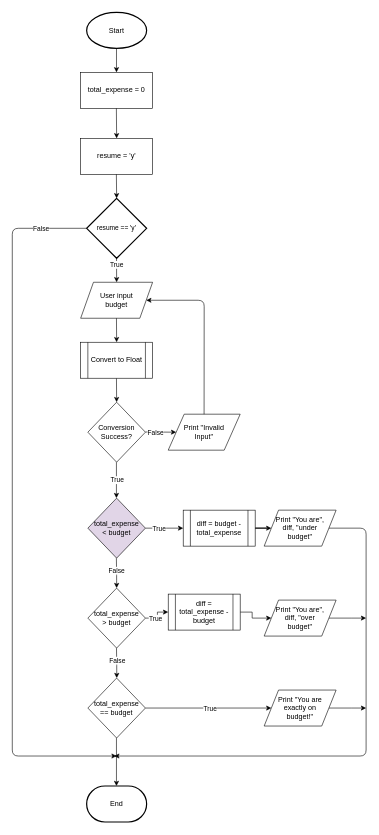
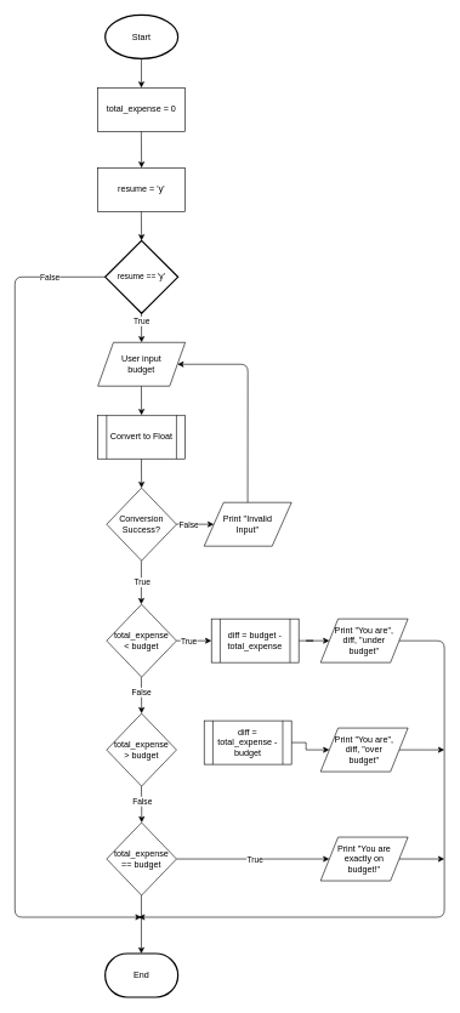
  <mxCell id="0" />
  <mxCell id="1" parent="0" />
  <mxCell id="2" value="Start" style="strokeWidth=2;html=1;shape=mxgraph.flowchart.start_1;whiteSpace=wrap;" vertex="1" parent="1"><mxGeometry x="144" y="20" width="100" height="60" as="geometry" /></mxCell>
  <mxCell id="3" value="" style="endArrow=classic;html=1;" edge="1" parent="1"><mxGeometry width="50" height="50" relative="1" as="geometry"><mxPoint x="193.76" y="80" as="sourcePoint" /><mxPoint x="193.76" y="120" as="targetPoint" /></mxGeometry></mxCell>
  <mxCell id="4" value="total_expense = 0" style="rounded=0;whiteSpace=wrap;html=1;" vertex="1" parent="1"><mxGeometry x="134" y="120" width="120" height="60" as="geometry" /></mxCell>
  <mxCell id="5" value="&lt;font style=&quot;font-size: 11px&quot;&gt;resume == 'y'&lt;/font&gt;" style="strokeWidth=2;html=1;shape=mxgraph.flowchart.decision;whiteSpace=wrap;" vertex="1" parent="1"><mxGeometry x="144" y="330" width="100" height="100" as="geometry" /></mxCell>
  <mxCell id="6" value="" style="endArrow=classic;html=1;exitX=0;exitY=0.5;exitDx=0;exitDy=0;exitPerimeter=0;" edge="1" parent="1" source="5"><mxGeometry width="50" height="50" relative="1" as="geometry"><mxPoint x="110" y="370" as="sourcePoint" /><mxPoint x="194" y="1260" as="targetPoint" /><Array as="points"><mxPoint x="20" y="380" /><mxPoint x="20" y="1260" /></Array></mxGeometry></mxCell>
  <mxCell id="7" value="False" style="edgeLabel;html=1;align=center;verticalAlign=middle;resizable=0;points=[];" vertex="1" connectable="0" parent="6"><mxGeometry x="-0.873" y="2" relative="1" as="geometry"><mxPoint x="-1.6" y="-2" as="offset" /></mxGeometry></mxCell>
  <mxCell id="8" value="" style="endArrow=classic;html=1;" edge="1" parent="1"><mxGeometry width="50" height="50" relative="1" as="geometry"><mxPoint x="193.8" y="430" as="sourcePoint" /><mxPoint x="194" y="470" as="targetPoint" /></mxGeometry></mxCell>
  <mxCell id="9" value="True" style="edgeLabel;html=1;align=center;verticalAlign=middle;resizable=0;points=[];" vertex="1" connectable="0" parent="8"><mxGeometry x="-0.43" y="1" relative="1" as="geometry"><mxPoint x="-0.86" as="offset" /></mxGeometry></mxCell>
  <mxCell id="10" value="User input&lt;br&gt;budget" style="shape=parallelogram;perimeter=parallelogramPerimeter;whiteSpace=wrap;html=1;size=0.178;" vertex="1" parent="1"><mxGeometry x="134" y="470" width="120" height="60" as="geometry" /></mxCell>
  <mxCell id="11" value="" style="endArrow=classic;html=1;" edge="1" parent="1"><mxGeometry width="50" height="50" relative="1" as="geometry"><mxPoint x="193.71" y="530" as="sourcePoint" /><mxPoint x="194" y="570" as="targetPoint" /></mxGeometry></mxCell>
  <mxCell id="12" value="" style="endArrow=classic;html=1;" edge="1" parent="1"><mxGeometry width="50" height="50" relative="1" as="geometry"><mxPoint x="193.71" y="630" as="sourcePoint" /><mxPoint x="194" y="670" as="targetPoint" /></mxGeometry></mxCell>
  <mxCell id="13" value="Conversion&lt;br&gt;Success?" style="rhombus;whiteSpace=wrap;html=1;" vertex="1" parent="1"><mxGeometry x="146" y="670" width="96" height="100" as="geometry" /></mxCell>
  <mxCell id="14" value="" style="endArrow=classic;html=1;entryX=0;entryY=0.5;entryDx=0;entryDy=0;" edge="1" parent="1" target="19"><mxGeometry width="50" height="50" relative="1" as="geometry"><mxPoint x="242" y="719.66" as="sourcePoint" /><mxPoint x="328" y="719.66" as="targetPoint" /></mxGeometry></mxCell>
  <mxCell id="15" value="False" style="edgeLabel;html=1;align=center;verticalAlign=middle;resizable=0;points=[];" vertex="1" connectable="0" parent="14"><mxGeometry x="0.182" y="-1" relative="1" as="geometry"><mxPoint x="-13.03" y="-0.66" as="offset" /></mxGeometry></mxCell>
  <mxCell id="16" value="Convert to Float" style="shape=process;whiteSpace=wrap;html=1;backgroundOutline=1;" vertex="1" parent="1"><mxGeometry x="134" y="570" width="120" height="60" as="geometry" /></mxCell>
  <mxCell id="17" value="" style="endArrow=classic;html=1;" edge="1" parent="1"><mxGeometry width="50" height="50" relative="1" as="geometry"><mxPoint x="193.66" y="770" as="sourcePoint" /><mxPoint x="193.66" y="830" as="targetPoint" /></mxGeometry></mxCell>
  <mxCell id="18" value="True" style="edgeLabel;html=1;align=center;verticalAlign=middle;resizable=0;points=[];" vertex="1" connectable="0" parent="17"><mxGeometry x="-0.433" y="-1" relative="1" as="geometry"><mxPoint x="1.34" y="12.95" as="offset" /></mxGeometry></mxCell>
  <mxCell id="19" value="Print &quot;Invalid&lt;br&gt;Input&quot;" style="shape=parallelogram;perimeter=parallelogramPerimeter;whiteSpace=wrap;html=1;size=0.222;" vertex="1" parent="1"><mxGeometry x="280" y="690" width="120" height="60" as="geometry" /></mxCell>
  <mxCell id="20" value="" style="edgeStyle=orthogonalEdgeStyle;rounded=0;orthogonalLoop=1;jettySize=auto;html=1;" edge="1" parent="1" source="22" target="33"><mxGeometry relative="1" as="geometry" /></mxCell>
  <mxCell id="21" value="True" style="edgeLabel;html=1;align=center;verticalAlign=middle;resizable=0;points=[];" vertex="1" connectable="0" parent="20"><mxGeometry x="-0.244" y="1" relative="1" as="geometry"><mxPoint x="-1.1" y="1" as="offset" /></mxGeometry></mxCell>
- <mxCell id="22" value="total_expense&lt;br&gt;&amp;lt; budget" style="rhombus;whiteSpace=wrap;html=1;fillColor=#e1d5e7;" vertex="1" parent="1"><mxGeometry x="146" y="830" width="96" height="100" as="geometry" /></mxCell>
- <mxCell id="23" value="" style="edgeStyle=orthogonalEdgeStyle;rounded=0;orthogonalLoop=1;jettySize=auto;html=1;" edge="1" parent="1" source="25" target="35"><mxGeometry relative="1" as="geometry" /></mxCell>
- <mxCell id="24" value="True" style="edgeLabel;html=1;align=center;verticalAlign=middle;resizable=0;points=[];" vertex="1" connectable="0" parent="23"><mxGeometry x="-0.284" y="-1" relative="1" as="geometry"><mxPoint x="-0.14" y="-1" as="offset" /></mxGeometry></mxCell>
+ <mxCell id="22" value="total_expense&lt;br&gt;&amp;lt; budget" style="rhombus;whiteSpace=wrap;html=1;" vertex="1" parent="1"><mxGeometry x="146" y="830" width="96" height="100" as="geometry" /></mxCell>
  <mxCell id="25" value="total_expense&lt;br&gt;&amp;gt; budget" style="rhombus;whiteSpace=wrap;html=1;" vertex="1" parent="1"><mxGeometry x="146" y="980" width="96" height="100" as="geometry" /></mxCell>
  <mxCell id="26" value="" style="endArrow=classic;html=1;" edge="1" parent="1"><mxGeometry width="50" height="50" relative="1" as="geometry"><mxPoint x="193.58" y="930" as="sourcePoint" /><mxPoint x="194" y="980" as="targetPoint" /><Array as="points"><mxPoint x="194" y="960" /></Array></mxGeometry></mxCell>
  <mxCell id="27" value="False" style="edgeLabel;html=1;align=center;verticalAlign=middle;resizable=0;points=[];" vertex="1" connectable="0" parent="26"><mxGeometry x="-0.166" relative="1" as="geometry"><mxPoint as="offset" /></mxGeometry></mxCell>
  <mxCell id="28" value="" style="endArrow=classic;html=1;entryX=1;entryY=0.5;entryDx=0;entryDy=0;" edge="1" parent="1" target="10"><mxGeometry width="50" height="50" relative="1" as="geometry"><mxPoint x="339.83" y="690" as="sourcePoint" /><mxPoint x="339.83" y="630" as="targetPoint" /><Array as="points"><mxPoint x="340" y="500" /></Array></mxGeometry></mxCell>
  <mxCell id="29" value="" style="endArrow=classic;html=1;" edge="1" parent="1"><mxGeometry width="50" height="50" relative="1" as="geometry"><mxPoint x="193.58" y="180" as="sourcePoint" /><mxPoint x="194" y="230" as="targetPoint" /></mxGeometry></mxCell>
  <mxCell id="30" value="resume = 'y'" style="rounded=0;whiteSpace=wrap;html=1;" vertex="1" parent="1"><mxGeometry x="134" y="230" width="120" height="60" as="geometry" /></mxCell>
  <mxCell id="31" value="" style="endArrow=classic;html=1;" edge="1" parent="1"><mxGeometry width="50" height="50" relative="1" as="geometry"><mxPoint x="193.58" y="290" as="sourcePoint" /><mxPoint x="194" y="330" as="targetPoint" /></mxGeometry></mxCell>
  <mxCell id="32" value="" style="edgeStyle=orthogonalEdgeStyle;rounded=0;orthogonalLoop=1;jettySize=auto;html=1;" edge="1" parent="1" source="33" target="36"><mxGeometry relative="1" as="geometry" /></mxCell>
- <mxCell id="33" value="diff = budget - total_expense" style="shape=process;whiteSpace=wrap;html=1;backgroundOutline=1;" vertex="1" parent="1"><mxGeometry x="305" y="850" width="120" height="60" as="geometry" /></mxCell>
+ <mxCell id="33" value="diff = budget - total_expense" style="shape=process;whiteSpace=wrap;html=1;backgroundOutline=1;" vertex="1" parent="1"><mxGeometry x="290" y="850" width="120" height="60" as="geometry" /></mxCell>
  <mxCell id="34" value="" style="edgeStyle=orthogonalEdgeStyle;rounded=0;orthogonalLoop=1;jettySize=auto;html=1;" edge="1" parent="1" source="35" target="38"><mxGeometry relative="1" as="geometry" /></mxCell>
  <mxCell id="35" value="diff = total_expense - budget" style="shape=process;whiteSpace=wrap;html=1;backgroundOutline=1;" vertex="1" parent="1"><mxGeometry x="280" y="990" width="120" height="60" as="geometry" /></mxCell>
  <mxCell id="36" value="Print &quot;You are&quot;,&lt;br&gt;diff, &quot;under&lt;br&gt;budget&quot;" style="shape=parallelogram;perimeter=parallelogramPerimeter;whiteSpace=wrap;html=1;" vertex="1" parent="1"><mxGeometry x="440" y="850" width="120" height="60" as="geometry" /></mxCell>
  <mxCell id="37" value="" style="edgeStyle=orthogonalEdgeStyle;rounded=0;orthogonalLoop=1;jettySize=auto;html=1;" edge="1" parent="1" source="38"><mxGeometry relative="1" as="geometry"><mxPoint x="610" y="1030" as="targetPoint" /></mxGeometry></mxCell>
  <mxCell id="38" value="&lt;span&gt;Print &quot;You are&quot;,&lt;/span&gt;&lt;br&gt;&lt;span&gt;diff, &quot;over&lt;/span&gt;&lt;br&gt;&lt;span&gt;budget&quot;&lt;/span&gt;" style="shape=parallelogram;perimeter=parallelogramPerimeter;whiteSpace=wrap;html=1;" vertex="1" parent="1"><mxGeometry x="440" y="1000" width="120" height="60" as="geometry" /></mxCell>
  <mxCell id="39" value="" style="endArrow=classic;html=1;exitX=1;exitY=0.5;exitDx=0;exitDy=0;" edge="1" parent="1" source="36"><mxGeometry width="50" height="50" relative="1" as="geometry"><mxPoint x="590" y="950" as="sourcePoint" /><mxPoint x="190" y="1260" as="targetPoint" /><Array as="points"><mxPoint x="610" y="880" /><mxPoint x="610" y="1260" /></Array></mxGeometry></mxCell>
  <mxCell id="40" value="" style="edgeStyle=orthogonalEdgeStyle;rounded=0;orthogonalLoop=1;jettySize=auto;html=1;entryX=0;entryY=0.5;entryDx=0;entryDy=0;" edge="1" parent="1" source="42" target="44"><mxGeometry relative="1" as="geometry"><mxPoint x="290" y="1180" as="targetPoint" /></mxGeometry></mxCell>
  <mxCell id="41" value="True" style="edgeLabel;html=1;align=center;verticalAlign=middle;resizable=0;points=[];" vertex="1" connectable="0" parent="40"><mxGeometry x="-0.284" y="-1" relative="1" as="geometry"><mxPoint x="32.76" y="-1" as="offset" /></mxGeometry></mxCell>
  <mxCell id="42" value="total_expense&lt;br&gt;== budget" style="rhombus;whiteSpace=wrap;html=1;" vertex="1" parent="1"><mxGeometry x="146" y="1130" width="96" height="100" as="geometry" /></mxCell>
  <mxCell id="43" value="" style="edgeStyle=orthogonalEdgeStyle;rounded=0;orthogonalLoop=1;jettySize=auto;html=1;" edge="1" parent="1" source="44"><mxGeometry relative="1" as="geometry"><mxPoint x="610" y="1180" as="targetPoint" /></mxGeometry></mxCell>
  <mxCell id="44" value="Print &quot;You are&lt;br&gt;exactly on&lt;br&gt;budget!&quot;" style="shape=parallelogram;perimeter=parallelogramPerimeter;whiteSpace=wrap;html=1;" vertex="1" parent="1"><mxGeometry x="440" y="1150" width="120" height="60" as="geometry" /></mxCell>
  <mxCell id="45" value="" style="endArrow=classic;html=1;" edge="1" parent="1"><mxGeometry width="50" height="50" relative="1" as="geometry"><mxPoint x="193.76" y="1080" as="sourcePoint" /><mxPoint x="194.18" y="1130" as="targetPoint" /><Array as="points"><mxPoint x="194.18" y="1110" /></Array></mxGeometry></mxCell>
  <mxCell id="46" value="False" style="edgeLabel;html=1;align=center;verticalAlign=middle;resizable=0;points=[];" vertex="1" connectable="0" parent="45"><mxGeometry x="-0.166" relative="1" as="geometry"><mxPoint as="offset" /></mxGeometry></mxCell>
  <mxCell id="47" value="" style="endArrow=classic;html=1;" edge="1" parent="1"><mxGeometry width="50" height="50" relative="1" as="geometry"><mxPoint x="193.71" y="1230" as="sourcePoint" /><mxPoint x="193.71" y="1310" as="targetPoint" /></mxGeometry></mxCell>
  <mxCell id="48" value="End" style="strokeWidth=2;html=1;shape=mxgraph.flowchart.terminator;whiteSpace=wrap;" vertex="1" parent="1"><mxGeometry x="144" y="1310" width="100" height="60" as="geometry" /></mxCell>
